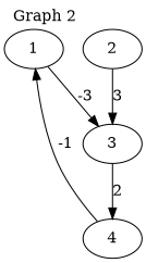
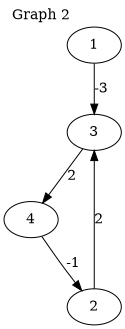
  digraph {
    label="Graph 2"
    labeljust=left
    labelloc=top
    1
    3
    4
    2
    1 -> 3 [label=-3 weight=-2]
    3 -> 4 [label=2 weight=2]
-   4 -> 1 [label=-1 weight=-1]
-   2 -> 3 [label=3 weight=3]
+   4 -> 2 [label=-1 weight=-1]
+   2 -> 3 [label=2 weight=3]
  }
